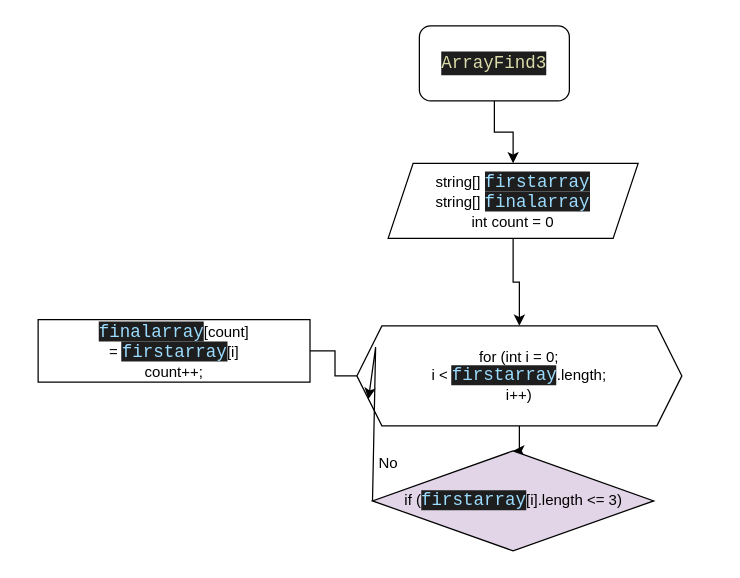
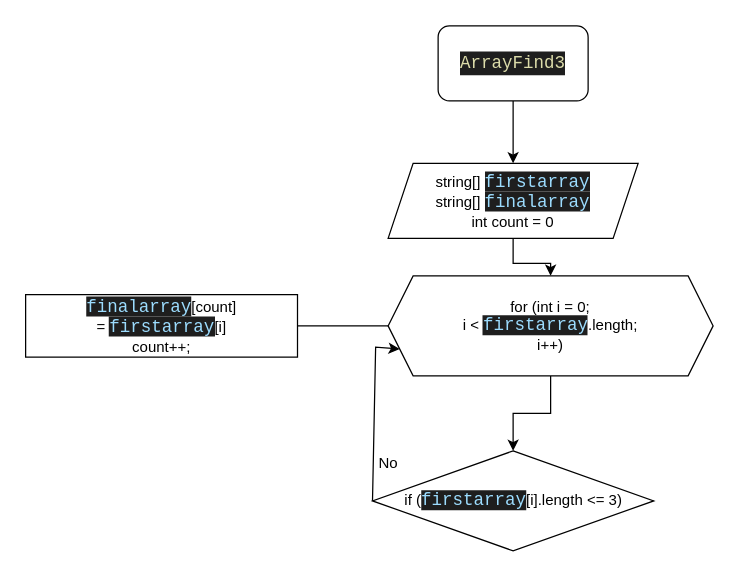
  <mxCell id="0" />
  <mxCell id="1" parent="0" />
  <mxCell id="2" value="" style="edgeStyle=orthogonalEdgeStyle;rounded=0;orthogonalLoop=1;jettySize=auto;html=1;" parent="1" source="3" target="5" edge="1"><mxGeometry relative="1" as="geometry" /></mxCell>
- <mxCell id="3" value="&lt;div style=&quot;color: rgb(212, 212, 212); background-color: rgb(30, 30, 30); font-family: Consolas, &amp;quot;Courier New&amp;quot;, monospace; font-size: 14px; line-height: 19px;&quot;&gt;&lt;span style=&quot;color: #dcdcaa;&quot;&gt;ArrayFind3&lt;/span&gt;&lt;/div&gt;" style="rounded=1;whiteSpace=wrap;html=1;" parent="1" vertex="1"><mxGeometry x="335" y="20" width="120" height="60" as="geometry" /></mxCell>
+ <mxCell id="3" value="&lt;div style=&quot;color: rgb(212, 212, 212); background-color: rgb(30, 30, 30); font-family: Consolas, &amp;quot;Courier New&amp;quot;, monospace; font-size: 14px; line-height: 19px;&quot;&gt;&lt;span style=&quot;color: #dcdcaa;&quot;&gt;ArrayFind3&lt;/span&gt;&lt;/div&gt;" style="rounded=1;whiteSpace=wrap;html=1;" parent="1" vertex="1"><mxGeometry x="350" y="20" width="120" height="60" as="geometry" /></mxCell>
  <mxCell id="4" value="" style="edgeStyle=orthogonalEdgeStyle;rounded=0;orthogonalLoop=1;jettySize=auto;html=1;" parent="1" source="5" target="7" edge="1"><mxGeometry relative="1" as="geometry" /></mxCell>
  <mxCell id="5" value="string[]&amp;nbsp;&lt;span style=&quot;color: rgb(156, 220, 254); background-color: rgb(30, 30, 30); font-family: Consolas, &amp;quot;Courier New&amp;quot;, monospace; font-size: 14px;&quot;&gt;firstarray&lt;/span&gt;&lt;br&gt;string[]&amp;nbsp;&lt;span style=&quot;color: rgb(156, 220, 254); background-color: rgb(30, 30, 30); font-family: Consolas, &amp;quot;Courier New&amp;quot;, monospace; font-size: 14px;&quot;&gt;finalarray&lt;/span&gt;&lt;br&gt;int count = 0" style="shape=parallelogram;perimeter=parallelogramPerimeter;whiteSpace=wrap;html=1;fixedSize=1;" parent="1" vertex="1"><mxGeometry x="310" y="130" width="200" height="60" as="geometry" /></mxCell>
  <mxCell id="6" value="" style="edgeStyle=orthogonalEdgeStyle;rounded=0;orthogonalLoop=1;jettySize=auto;html=1;" parent="1" source="7" target="8" edge="1"><mxGeometry relative="1" as="geometry" /></mxCell>
- <mxCell id="7" value="for (int i = 0;&lt;br&gt;i &amp;lt;&amp;nbsp;&lt;span style=&quot;color: rgb(156, 220, 254); font-family: Consolas, &amp;quot;Courier New&amp;quot;, monospace; font-size: 14px; background-color: rgb(30, 30, 30);&quot;&gt;firstarray&lt;/span&gt;.length;&lt;br&gt;i++)" style="shape=hexagon;perimeter=hexagonPerimeter2;whiteSpace=wrap;html=1;fixedSize=1;" parent="1" vertex="1"><mxGeometry x="285" y="260" width="260" height="80" as="geometry" /></mxCell>
- <mxCell id="8" value="if (&lt;span style=&quot;color: rgb(156, 220, 254); font-family: Consolas, &amp;quot;Courier New&amp;quot;, monospace; font-size: 14px; background-color: rgb(30, 30, 30);&quot;&gt;firstarray&lt;/span&gt;[i].length &amp;lt;= 3)" style="rhombus;whiteSpace=wrap;html=1;fillColor=#e1d5e7;" parent="1" vertex="1"><mxGeometry x="297.5" y="360" width="225" height="80" as="geometry" /></mxCell>
+ <mxCell id="7" value="for (int i = 0;&lt;br&gt;i &amp;lt;&amp;nbsp;&lt;span style=&quot;color: rgb(156, 220, 254); font-family: Consolas, &amp;quot;Courier New&amp;quot;, monospace; font-size: 14px; background-color: rgb(30, 30, 30);&quot;&gt;firstarray&lt;/span&gt;.length;&lt;br&gt;i++)" style="shape=hexagon;perimeter=hexagonPerimeter2;whiteSpace=wrap;html=1;fixedSize=1;" parent="1" vertex="1"><mxGeometry x="310" y="220" width="260" height="80" as="geometry" /></mxCell>
+ <mxCell id="8" value="if (&lt;span style=&quot;color: rgb(156, 220, 254); font-family: Consolas, &amp;quot;Courier New&amp;quot;, monospace; font-size: 14px; background-color: rgb(30, 30, 30);&quot;&gt;firstarray&lt;/span&gt;[i].length &amp;lt;= 3)" style="rhombus;whiteSpace=wrap;html=1;" parent="1" vertex="1"><mxGeometry x="297.5" y="360" width="225" height="80" as="geometry" /></mxCell>
  <mxCell id="9" value="" style="edgeStyle=orthogonalEdgeStyle;rounded=0;orthogonalLoop=1;jettySize=auto;html=1;endArrow=none;" parent="1" source="10" target="7" edge="1"><mxGeometry relative="1" as="geometry" /></mxCell>
- <mxCell id="10" value="&lt;span style=&quot;color: rgb(156, 220, 254); font-family: Consolas, &amp;quot;Courier New&amp;quot;, monospace; font-size: 14px; background-color: rgb(30, 30, 30);&quot;&gt;finalarray&lt;/span&gt;[count] =&amp;nbsp;&lt;span style=&quot;color: rgb(156, 220, 254); font-family: Consolas, &amp;quot;Courier New&amp;quot;, monospace; font-size: 14px; background-color: rgb(30, 30, 30);&quot;&gt;firstarray&lt;/span&gt;[i]&lt;br&gt;count++;" style="whiteSpace=wrap;html=1;" parent="1" vertex="1"><mxGeometry x="30" y="255" width="217.5" height="50" as="geometry" /></mxCell>
+ <mxCell id="10" value="&lt;span style=&quot;color: rgb(156, 220, 254); font-family: Consolas, &amp;quot;Courier New&amp;quot;, monospace; font-size: 14px; background-color: rgb(30, 30, 30);&quot;&gt;finalarray&lt;/span&gt;[count] =&amp;nbsp;&lt;span style=&quot;color: rgb(156, 220, 254); font-family: Consolas, &amp;quot;Courier New&amp;quot;, monospace; font-size: 14px; background-color: rgb(30, 30, 30);&quot;&gt;firstarray&lt;/span&gt;[i]&lt;br&gt;count++;" style="whiteSpace=wrap;html=1;" parent="1" vertex="1"><mxGeometry y="235" width="217.5" height="50" as="geometry" x="20" /></mxCell>
  <mxCell id="11" value="" style="endArrow=classic;html=1;rounded=0;exitX=0;exitY=0.5;exitDx=0;exitDy=0;entryX=0;entryY=0.75;entryDx=0;entryDy=0;" parent="1" source="8" target="7" edge="1"><mxGeometry width="50" height="50" relative="1" as="geometry"><mxPoint x="530" y="270" as="sourcePoint" /><mxPoint x="370" y="285" as="targetPoint" /><Array as="points"><mxPoint x="300" y="277" /></Array></mxGeometry></mxCell>
  <mxCell id="12" value="No" style="text;html=1;align=center;verticalAlign=middle;resizable=0;points=[];autosize=1;strokeColor=none;fillColor=none;" parent="1" vertex="1"><mxGeometry x="295" y="360" width="30" height="20" as="geometry" /></mxCell>
